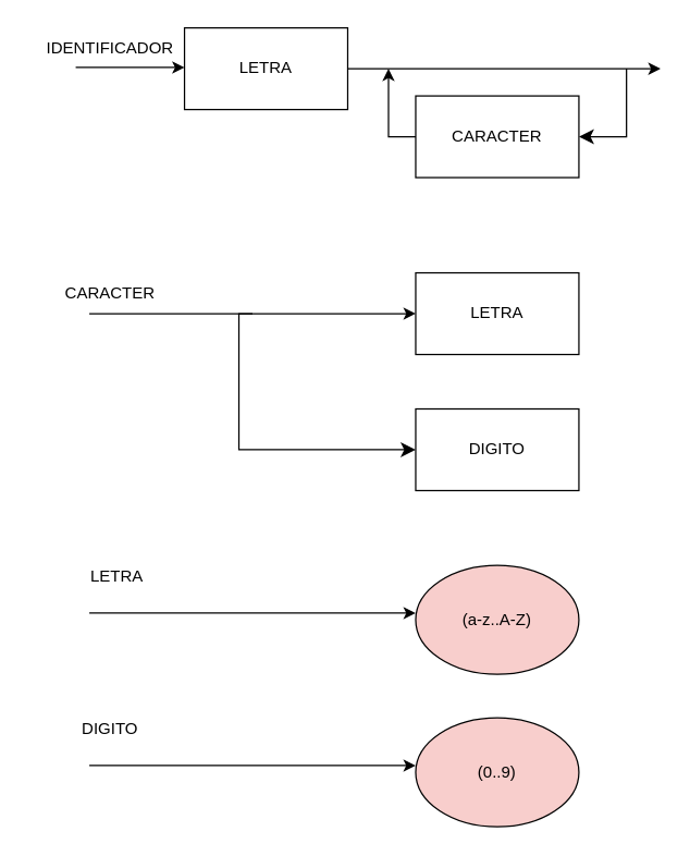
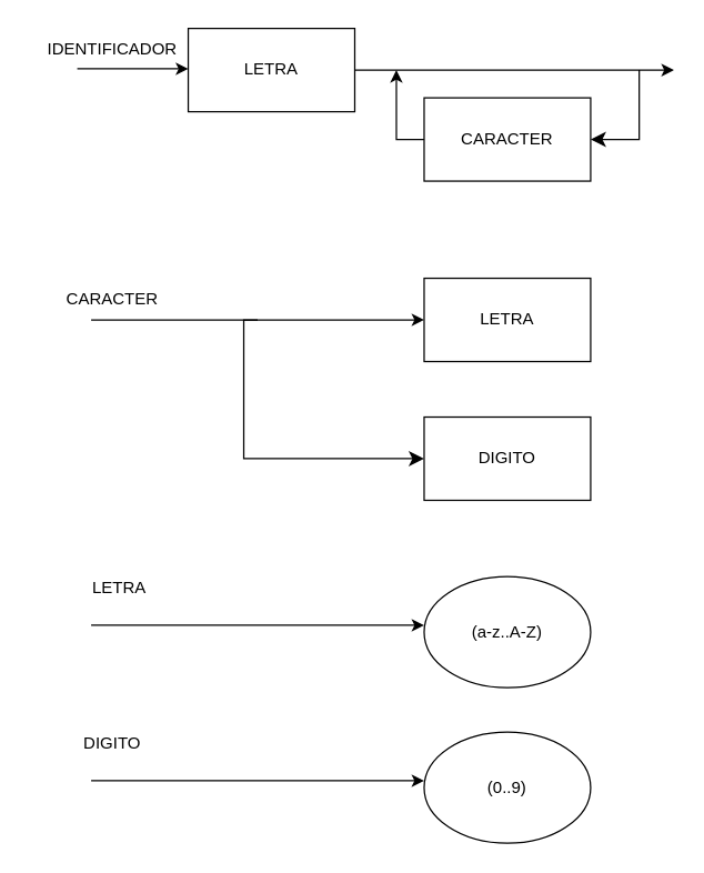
  <mxCell id="0" />
  <mxCell id="1" parent="0" />
- <mxCell id="2" value="&lt;span style=&quot;text-wrap: nowrap;&quot;&gt;(a-z..A-Z)&lt;/span&gt;" style="ellipse;whiteSpace=wrap;html=1;fillColor=#f8cecc;" vertex="1" parent="1"><mxGeometry x="305" y="415" width="120" height="80" as="geometry" /></mxCell>
+ <mxCell id="2" value="&lt;span style=&quot;text-wrap: nowrap;&quot;&gt;(a-z..A-Z)&lt;/span&gt;" style="ellipse;whiteSpace=wrap;html=1;" vertex="1" parent="1"><mxGeometry x="305" y="415" width="120" height="80" as="geometry" /></mxCell>
  <mxCell id="3" value="" style="endArrow=classic;html=1;rounded=0;" edge="1" parent="1"><mxGeometry width="50" height="50" relative="1" as="geometry"><mxPoint x="55" y="49.09" as="sourcePoint" /><mxPoint x="135" y="49.09" as="targetPoint" /></mxGeometry></mxCell>
  <mxCell id="4" value="LETRA" style="rounded=0;whiteSpace=wrap;html=1;" vertex="1" parent="1"><mxGeometry x="135" y="20" width="120" height="60" as="geometry" /></mxCell>
  <mxCell id="5" value="LETRA" style="rounded=0;whiteSpace=wrap;html=1;" vertex="1" parent="1"><mxGeometry x="305" y="200" width="120" height="60" as="geometry" /></mxCell>
  <mxCell id="6" value="DIGITO" style="rounded=0;whiteSpace=wrap;html=1;" vertex="1" parent="1"><mxGeometry x="305" y="300" width="120" height="60" as="geometry" /></mxCell>
  <mxCell id="7" value="" style="endArrow=classic;html=1;rounded=0;" edge="1" parent="1"><mxGeometry width="50" height="50" relative="1" as="geometry"><mxPoint x="255" y="50" as="sourcePoint" /><mxPoint x="485" y="50" as="targetPoint" /></mxGeometry></mxCell>
  <mxCell id="8" value="IDENTIFICADOR" style="text;html=1;align=center;verticalAlign=middle;resizable=0;points=[];autosize=1;strokeColor=none;fillColor=none;" vertex="1" parent="1"><mxGeometry x="20" y="20" width="120" height="30" as="geometry" /></mxCell>
  <mxCell id="9" style="edgeStyle=orthogonalEdgeStyle;rounded=0;orthogonalLoop=1;jettySize=auto;html=1;exitX=0;exitY=0.5;exitDx=0;exitDy=0;" edge="1" parent="1" source="10"><mxGeometry relative="1" as="geometry"><mxPoint x="285" y="50" as="targetPoint" /></mxGeometry></mxCell>
  <mxCell id="10" value="CARACTER" style="rounded=0;whiteSpace=wrap;html=1;" vertex="1" parent="1"><mxGeometry x="305" y="70" width="120" height="60" as="geometry" /></mxCell>
  <mxCell id="11" value="" style="edgeStyle=segmentEdgeStyle;endArrow=classic;html=1;curved=0;rounded=0;endSize=8;startSize=8;entryX=1;entryY=0.5;entryDx=0;entryDy=0;" edge="1" parent="1" target="10"><mxGeometry width="50" height="50" relative="1" as="geometry"><mxPoint x="460" y="50" as="sourcePoint" /><mxPoint x="470" y="130" as="targetPoint" /><Array as="points"><mxPoint x="460" y="100" /></Array></mxGeometry></mxCell>
  <mxCell id="12" value="" style="endArrow=classic;html=1;rounded=0;entryX=0;entryY=0.5;entryDx=0;entryDy=0;" edge="1" parent="1" target="5"><mxGeometry width="50" height="50" relative="1" as="geometry"><mxPoint x="65" y="230" as="sourcePoint" /><mxPoint x="295" y="230" as="targetPoint" /></mxGeometry></mxCell>
  <mxCell id="13" value="CARACTER" style="text;html=1;align=center;verticalAlign=middle;resizable=0;points=[];autosize=1;strokeColor=none;fillColor=none;" vertex="1" parent="1"><mxGeometry x="35" y="200" width="90" height="30" as="geometry" /></mxCell>
  <mxCell id="14" value="" style="edgeStyle=segmentEdgeStyle;endArrow=classic;html=1;curved=0;rounded=0;endSize=8;startSize=8;entryX=0;entryY=0.5;entryDx=0;entryDy=0;" edge="1" parent="1" target="6"><mxGeometry width="50" height="50" relative="1" as="geometry"><mxPoint x="185" y="230" as="sourcePoint" /><mxPoint x="555" y="360" as="targetPoint" /><Array as="points"><mxPoint x="175" y="230" /><mxPoint x="175" y="330" /></Array></mxGeometry></mxCell>
  <mxCell id="15" value="LETRA" style="text;html=1;align=center;verticalAlign=middle;resizable=0;points=[];autosize=1;strokeColor=none;fillColor=none;" vertex="1" parent="1"><mxGeometry x="55" y="408" width="60" height="30" as="geometry" /></mxCell>
  <mxCell id="16" value="" style="endArrow=classic;html=1;rounded=0;" edge="1" parent="1"><mxGeometry width="50" height="50" relative="1" as="geometry"><mxPoint x="65" y="450" as="sourcePoint" /><mxPoint x="305" y="450" as="targetPoint" /></mxGeometry></mxCell>
- <mxCell id="17" value="&lt;span style=&quot;text-wrap: nowrap;&quot;&gt;(0..9)&lt;/span&gt;" style="ellipse;whiteSpace=wrap;html=1;fillColor=#f8cecc;" vertex="1" parent="1"><mxGeometry x="305" y="527" width="120" height="80" as="geometry" /></mxCell>
+ <mxCell id="17" value="&lt;span style=&quot;text-wrap: nowrap;&quot;&gt;(0..9)&lt;/span&gt;" style="ellipse;whiteSpace=wrap;html=1;" vertex="1" parent="1"><mxGeometry x="305" y="527" width="120" height="80" as="geometry" /></mxCell>
  <mxCell id="18" value="DIGITO" style="text;html=1;align=center;verticalAlign=middle;resizable=0;points=[];autosize=1;strokeColor=none;fillColor=none;" vertex="1" parent="1"><mxGeometry x="50" y="520" width="60" height="30" as="geometry" /></mxCell>
  <mxCell id="19" value="" style="endArrow=classic;html=1;rounded=0;" edge="1" parent="1"><mxGeometry width="50" height="50" relative="1" as="geometry"><mxPoint x="65" y="562" as="sourcePoint" /><mxPoint x="305" y="562" as="targetPoint" /></mxGeometry></mxCell>
